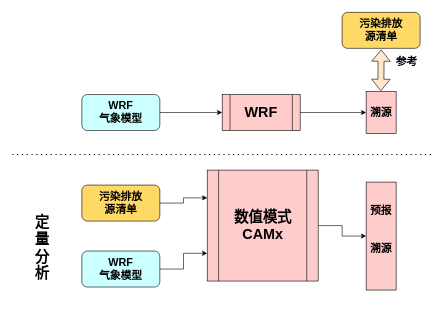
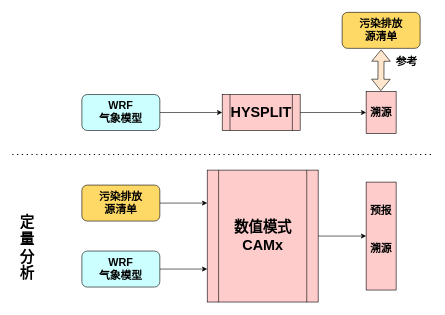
  <mxCell id="0" />
  <mxCell id="1" parent="0" />
  <mxCell id="2" style="edgeStyle=orthogonalEdgeStyle;rounded=0;orthogonalLoop=1;jettySize=auto;html=1;exitX=1;exitY=0.5;exitDx=0;exitDy=0;entryX=0;entryY=0.25;entryDx=0;entryDy=0;" parent="1" source="3" target="8" edge="1"><mxGeometry relative="1" as="geometry" /></mxCell>
  <mxCell id="3" value="&lt;font style=&quot;font-size: 18px&quot;&gt;&lt;b&gt;污染排放&lt;br&gt;源清单&lt;/b&gt;&lt;b&gt;&lt;br&gt;&lt;/b&gt;&lt;/font&gt;" style="rounded=1;whiteSpace=wrap;html=1;fillColor=#FFD966;" parent="1" vertex="1"><mxGeometry x="136" y="308" width="130" height="60" as="geometry" /></mxCell>
  <mxCell id="4" style="edgeStyle=orthogonalEdgeStyle;rounded=0;orthogonalLoop=1;jettySize=auto;html=1;exitX=1;exitY=0.5;exitDx=0;exitDy=0;entryX=0;entryY=0.75;entryDx=0;entryDy=0;" parent="1" source="5" target="8" edge="1"><mxGeometry relative="1" as="geometry" /></mxCell>
  <mxCell id="5" value="&lt;font style=&quot;font-size: 18px&quot;&gt;&lt;b&gt;WRF&lt;br&gt;&lt;/b&gt;&lt;b&gt;气象模型&lt;/b&gt;&lt;/font&gt;" style="rounded=1;whiteSpace=wrap;html=1;fillColor=#CCFFFF;" parent="1" vertex="1"><mxGeometry x="136" y="418" width="130" height="60" as="geometry" /></mxCell>
  <mxCell id="6" value="&lt;span style=&quot;font-size: 18px&quot;&gt;&lt;b&gt;预报&lt;br&gt;&lt;br&gt;&lt;br&gt;&lt;/b&gt;&lt;/span&gt;&lt;font style=&quot;font-size: 18px&quot;&gt;&lt;b&gt;溯源&lt;br&gt;&lt;br&gt;&lt;/b&gt;&lt;/font&gt;" style="rounded=0;whiteSpace=wrap;html=1;fillColor=#ffcccc;" parent="1" vertex="1"><mxGeometry x="610" y="303" width="50" height="180" as="geometry" /></mxCell>
  <mxCell id="7" style="edgeStyle=orthogonalEdgeStyle;rounded=0;orthogonalLoop=1;jettySize=auto;html=1;exitX=1;exitY=0.5;exitDx=0;exitDy=0;" parent="1" source="8" target="6" edge="1"><mxGeometry relative="1" as="geometry" /></mxCell>
- <mxCell id="8" value="&lt;b style=&quot;font-size: 24px&quot;&gt;数值模式&lt;br&gt;CAMx&lt;/b&gt;" style="shape=process;whiteSpace=wrap;html=1;backgroundOutline=1;fillColor=#FFCCCC;" parent="1" vertex="1"><mxGeometry x="345" y="283" width="185" height="185" as="geometry" /></mxCell>
+ <mxCell id="8" value="&lt;b style=&quot;font-size: 24px&quot;&gt;数值模式&lt;br&gt;CAMx&lt;/b&gt;" style="shape=process;whiteSpace=wrap;html=1;backgroundOutline=1;fillColor=#FFCCCC;" parent="1" vertex="1"><mxGeometry x="345" y="283" width="185" height="220" as="geometry" /></mxCell>
  <mxCell id="9" style="edgeStyle=orthogonalEdgeStyle;rounded=0;orthogonalLoop=1;jettySize=auto;html=1;exitX=1;exitY=0.5;exitDx=0;exitDy=0;entryX=0;entryY=0.5;entryDx=0;entryDy=0;strokeColor=#000000;" edge="1" parent="1" source="10" target="13"><mxGeometry relative="1" as="geometry" /></mxCell>
- <mxCell id="10" value="&lt;font style=&quot;font-size: 24px&quot;&gt;&lt;b&gt;WRF&lt;/b&gt;&lt;/font&gt;" style="shape=process;whiteSpace=wrap;html=1;backgroundOutline=1;fillColor=#FFCCCC;" parent="1" vertex="1"><mxGeometry x="370" y="157" width="130" height="60" as="geometry" /></mxCell>
+ <mxCell id="10" value="&lt;font style=&quot;font-size: 24px&quot;&gt;&lt;b&gt;HYSPLIT&lt;/b&gt;&lt;/font&gt;" style="shape=process;whiteSpace=wrap;html=1;backgroundOutline=1;fillColor=#FFCCCC;" parent="1" vertex="1"><mxGeometry x="370" y="157" width="130" height="60" as="geometry" /></mxCell>
  <mxCell id="11" value="&lt;font style=&quot;font-size: 18px&quot;&gt;&lt;b&gt;污染排放&lt;br&gt;源清单&lt;/b&gt;&lt;b&gt;&lt;br&gt;&lt;/b&gt;&lt;/font&gt;" style="rounded=1;whiteSpace=wrap;html=1;fillColor=#FFD966;" parent="1" vertex="1"><mxGeometry x="570" y="20" width="130" height="60" as="geometry" /></mxCell>
  <mxCell id="12" value="" style="shape=flexArrow;endArrow=classic;startArrow=classic;html=1;fillColor=#ffe6cc;" parent="1" edge="1"><mxGeometry width="50" height="50" relative="1" as="geometry"><mxPoint x="634.5" y="151" as="sourcePoint" /><mxPoint x="635" y="82" as="targetPoint" /></mxGeometry></mxCell>
  <mxCell id="13" value="&lt;font style=&quot;font-size: 18px&quot;&gt;&lt;b&gt;溯源&lt;br&gt;&lt;/b&gt;&lt;/font&gt;" style="rounded=0;whiteSpace=wrap;html=1;fillColor=#ffcccc;" parent="1" vertex="1"><mxGeometry x="610" y="152" width="50" height="70" as="geometry" /></mxCell>
  <mxCell id="14" value="&lt;font style=&quot;font-size: 18px&quot;&gt;&lt;b&gt;参考&lt;/b&gt;&lt;/font&gt;" style="text;html=1;strokeColor=none;fillColor=none;align=center;verticalAlign=middle;whiteSpace=wrap;rounded=0;" parent="1" vertex="1"><mxGeometry x="658" y="92" width="40" height="20" as="geometry" /></mxCell>
  <mxCell id="15" style="edgeStyle=orthogonalEdgeStyle;rounded=0;orthogonalLoop=1;jettySize=auto;html=1;exitX=1;exitY=0.5;exitDx=0;exitDy=0;entryX=0;entryY=0.5;entryDx=0;entryDy=0;strokeColor=#000000;" edge="1" parent="1" source="16" target="10"><mxGeometry relative="1" as="geometry" /></mxCell>
  <mxCell id="16" value="&lt;font style=&quot;font-size: 18px&quot;&gt;&lt;b&gt;WRF&lt;br&gt;&lt;/b&gt;&lt;b&gt;气象模型&lt;/b&gt;&lt;/font&gt;" style="rounded=1;whiteSpace=wrap;html=1;fillColor=#CCFFFF;" parent="1" vertex="1"><mxGeometry x="136" y="157" width="130" height="60" as="geometry" /></mxCell>
  <mxCell id="17" value="" style="endArrow=none;dashed=1;html=1;dashPattern=1 3;strokeWidth=2;" parent="1" edge="1"><mxGeometry width="50" height="50" relative="1" as="geometry"><mxPoint x="20" y="257" as="sourcePoint" /><mxPoint x="720" y="257" as="targetPoint" /></mxGeometry></mxCell>
- <mxCell id="18" value="&lt;font style=&quot;font-size: 24px&quot;&gt;&lt;b&gt;定量分析&lt;/b&gt;&lt;/font&gt;" style="text;html=1;strokeColor=none;fillColor=none;align=center;verticalAlign=middle;whiteSpace=wrap;rounded=0;" parent="1" vertex="1"><mxGeometry x="50" y="323" width="40" height="180" as="geometry" /></mxCell>
+ <mxCell id="18" value="&lt;font style=&quot;font-size: 24px&quot;&gt;&lt;b&gt;定量分析&lt;/b&gt;&lt;/font&gt;" style="text;html=1;strokeColor=none;fillColor=none;align=center;verticalAlign=middle;whiteSpace=wrap;rounded=0;" parent="1" vertex="1"><mxGeometry x="25" y="323" width="40" height="180" as="geometry" /></mxCell>
